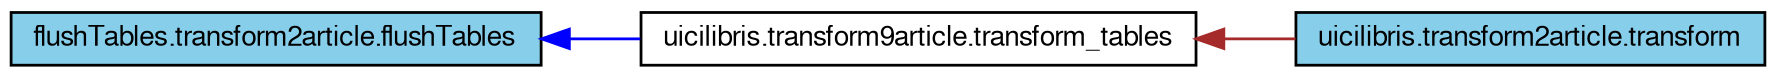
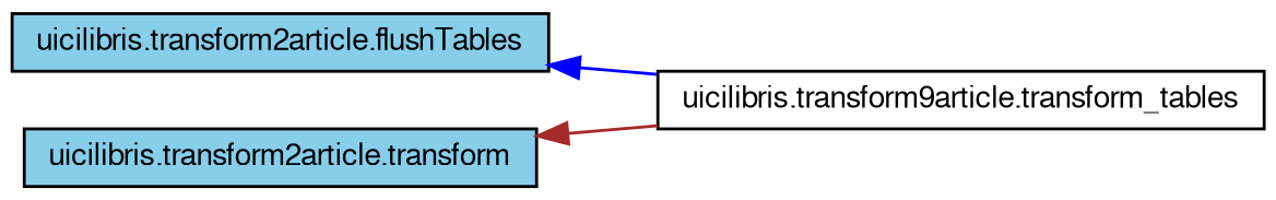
  digraph {
    rankdir=LR
    node [color=black fillcolor=skyblue fontname=FreeSans fontsize=10 shape=record style=filled]
    edge [dir=back fontname=FreeSans fontsize=10 labelfontname=FreeSans labelfontsize=10 style=solid]
-   n1 [fontcolor=black height=0.2 label="flushTables.transform2article.flushTables" width=0.4]
+   n1 [fontcolor=black height=0.2 label="uicilibris.transform2article.flushTables" width=0.4]
    n2 [fillcolor=white height=0.2 label="uicilibris.transform9article.transform_tables" width=0.4]
    n3 [height=0.2 label="uicilibris.transform2article.transform" width=0.4]
    n1 -> n2 [color=blue]
-   n2 -> n3 [color=brown]
+   n3 -> n2 [color=brown]
  }
